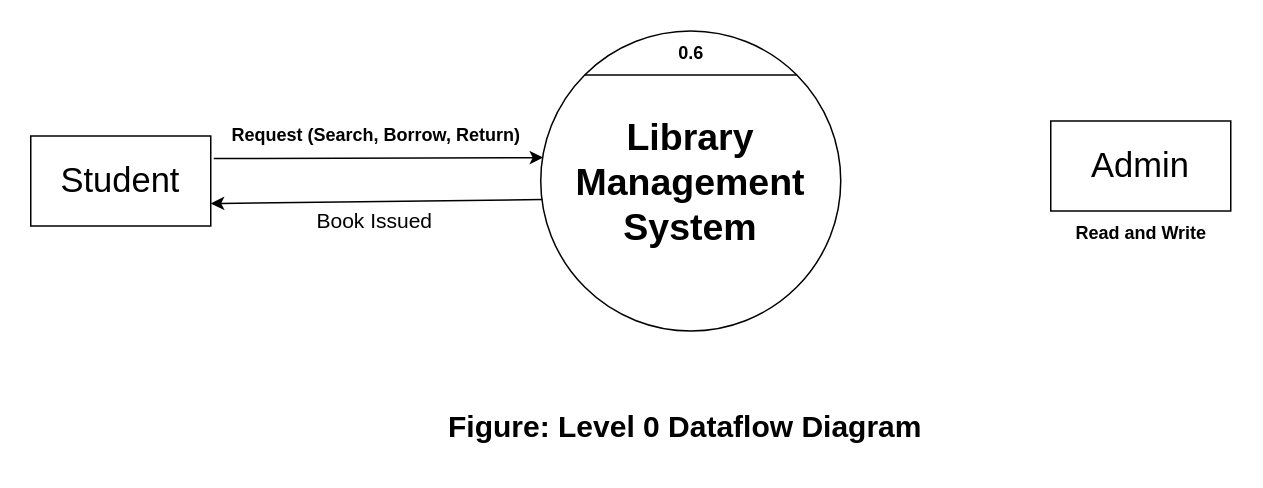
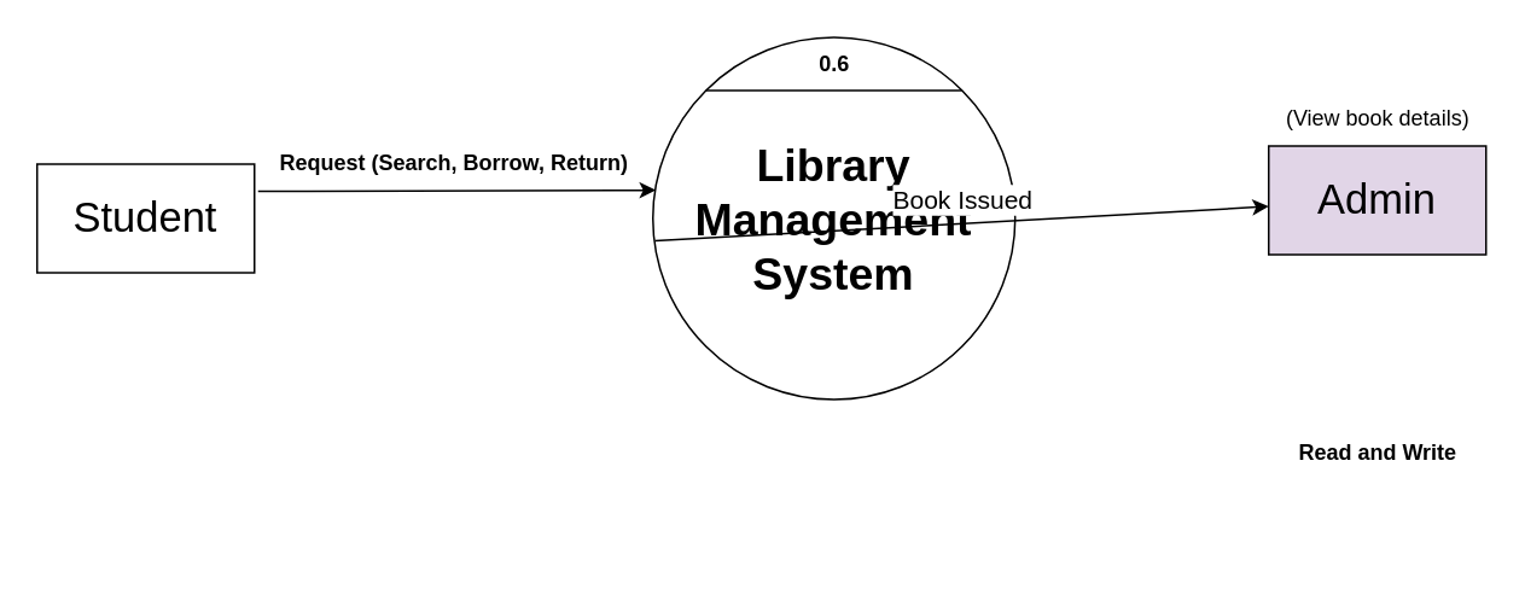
  <mxCell id="0" />
  <mxCell id="1" parent="0" />
- <mxCell id="2" value="&lt;font style=&quot;font-size: 23px;&quot;&gt;&lt;span&gt;Admin&lt;/span&gt;&lt;/font&gt;" style="rounded=0;whiteSpace=wrap;html=1;fontStyle=0" vertex="1" parent="1"><mxGeometry x="700" y="80" width="120" height="60" as="geometry" /></mxCell>
+ <mxCell id="2" value="&lt;font style=&quot;font-size: 23px;&quot;&gt;&lt;span&gt;Admin&lt;/span&gt;&lt;/font&gt;" style="rounded=0;whiteSpace=wrap;html=1;fontStyle=0;fillColor=#e1d5e7;" vertex="1" parent="1"><mxGeometry x="700" y="80" width="120" height="60" as="geometry" /></mxCell>
  <mxCell id="3" value="&lt;font style=&quot;font-size: 23px;&quot;&gt;Student&lt;/font&gt;" style="rounded=0;whiteSpace=wrap;html=1;" vertex="1" parent="1"><mxGeometry x="20" y="90" width="120" height="60" as="geometry" /></mxCell>
  <mxCell id="4" value="&lt;font&gt;&lt;b&gt;Library Management System&lt;/b&gt;&lt;/font&gt;" style="ellipse;whiteSpace=wrap;html=1;aspect=fixed;fontFamily=Helvetica;fontSize=25;" vertex="1" parent="1"><mxGeometry x="360" y="20" width="200" height="200" as="geometry" /></mxCell>
  <mxCell id="5" value="&lt;font style=&quot;font-size: 12px;&quot;&gt;&lt;b&gt;Request (Search, Borrow, Return)&lt;/b&gt;&lt;/font&gt;" style="endArrow=classic;html=1;rounded=0;exitX=1;exitY=0.25;exitDx=0;exitDy=0;entryX=-0.002;entryY=0.422;entryDx=0;entryDy=0;entryPerimeter=0;labelBorderColor=none;textShadow=0;labelPosition=center;verticalLabelPosition=middle;align=center;verticalAlign=middle;spacingLeft=0;spacingRight=0;spacingBottom=0;" edge="1" parent="1"><mxGeometry x="-0.016" y="15" width="50" height="50" relative="1" as="geometry"><mxPoint x="142" y="105" as="sourcePoint" /><mxPoint x="361.6" y="104.4" as="targetPoint" /><mxPoint as="offset" /></mxGeometry></mxCell>
- <mxCell id="6" value="&lt;font style=&quot;font-size: 14px;&quot;&gt;Book Issued&lt;/font&gt;" style="endArrow=classic;html=1;rounded=0;entryX=1;entryY=0.75;entryDx=0;entryDy=0;exitX=0.006;exitY=0.562;exitDx=0;exitDy=0;exitPerimeter=0;" edge="1" parent="1" source="4" target="3"><mxGeometry x="0.01" y="13" width="50" height="50" relative="1" as="geometry"><mxPoint x="321.2" y="136" as="sourcePoint" /><mxPoint x="180" y="137" as="targetPoint" /><mxPoint as="offset" /></mxGeometry></mxCell>
- <mxCell id="8" value="&lt;b&gt;Read and Write&lt;/b&gt;" style="text;html=1;align=center;verticalAlign=middle;resizable=0;points=[];autosize=1;strokeColor=none;fillColor=none;" vertex="1" parent="1"><mxGeometry x="705" y="140" width="110" height="30" as="geometry" /></mxCell>
+ <mxCell id="6" value="&lt;font style=&quot;font-size: 14px;&quot;&gt;Book Issued&lt;/font&gt;" style="endArrow=classic;html=1;rounded=0;exitX=0.006;exitY=0.562;exitDx=0;exitDy=0;exitPerimeter=0;" edge="1" parent="1" source="4" target="2"><mxGeometry x="0.01" y="13" width="50" height="50" relative="1" as="geometry"><mxPoint x="321.2" y="136" as="sourcePoint" /><mxPoint x="180" y="137" as="targetPoint" /><mxPoint as="offset" /></mxGeometry></mxCell>
+ <mxCell id="7" value="(View book details)" style="text;html=1;align=center;verticalAlign=middle;resizable=0;points=[];autosize=1;strokeColor=none;fillColor=none;" vertex="1" parent="1"><mxGeometry x="700" y="50" width="120" height="30" as="geometry" /></mxCell>
+ <mxCell id="8" value="&lt;b&gt;Read and Write&lt;/b&gt;" style="text;html=1;align=center;verticalAlign=middle;resizable=0;points=[];autosize=1;strokeColor=none;fillColor=none;" vertex="1" parent="1"><mxGeometry x="705" y="235" width="110" height="30" as="geometry" /></mxCell>
  <mxCell id="9" value="" style="endArrow=none;html=1;rounded=0;entryX=1;entryY=0;entryDx=0;entryDy=0;exitX=0;exitY=0;exitDx=0;exitDy=0;" edge="1" parent="1" source="4" target="4"><mxGeometry width="50" height="50" relative="1" as="geometry"><mxPoint x="460" y="-10" as="sourcePoint" /><mxPoint x="510" y="-60" as="targetPoint" /></mxGeometry></mxCell>
  <mxCell id="10" value="&lt;b&gt;0.6&lt;/b&gt;" style="text;html=1;align=center;verticalAlign=middle;resizable=0;points=[];autosize=1;strokeColor=none;fillColor=none;" vertex="1" parent="1"><mxGeometry x="440" y="20" width="40" height="30" as="geometry" /></mxCell>
- <mxCell id="11" value="&lt;b&gt;&lt;font style=&quot;font-size: 20px;&quot;&gt;Figure: Level 0 Dataflow Diagram&lt;/font&gt;&lt;/b&gt;" style="text;html=1;align=center;verticalAlign=middle;resizable=0;points=[];autosize=1;strokeColor=none;fillColor=none;" vertex="1" parent="1"><mxGeometry x="286" y="263" width="340" height="40" as="geometry" /></mxCell>
